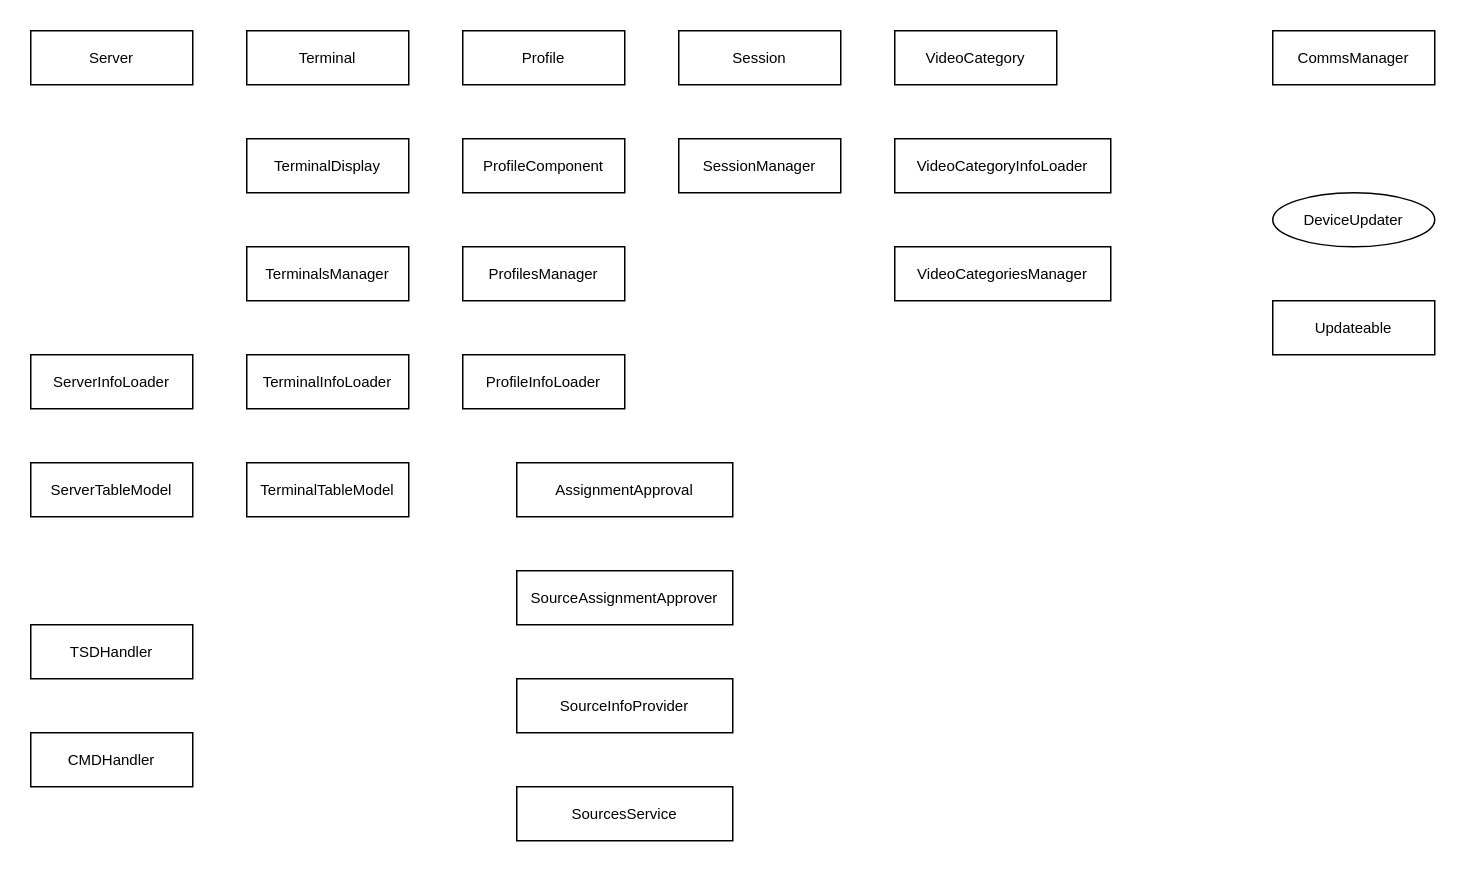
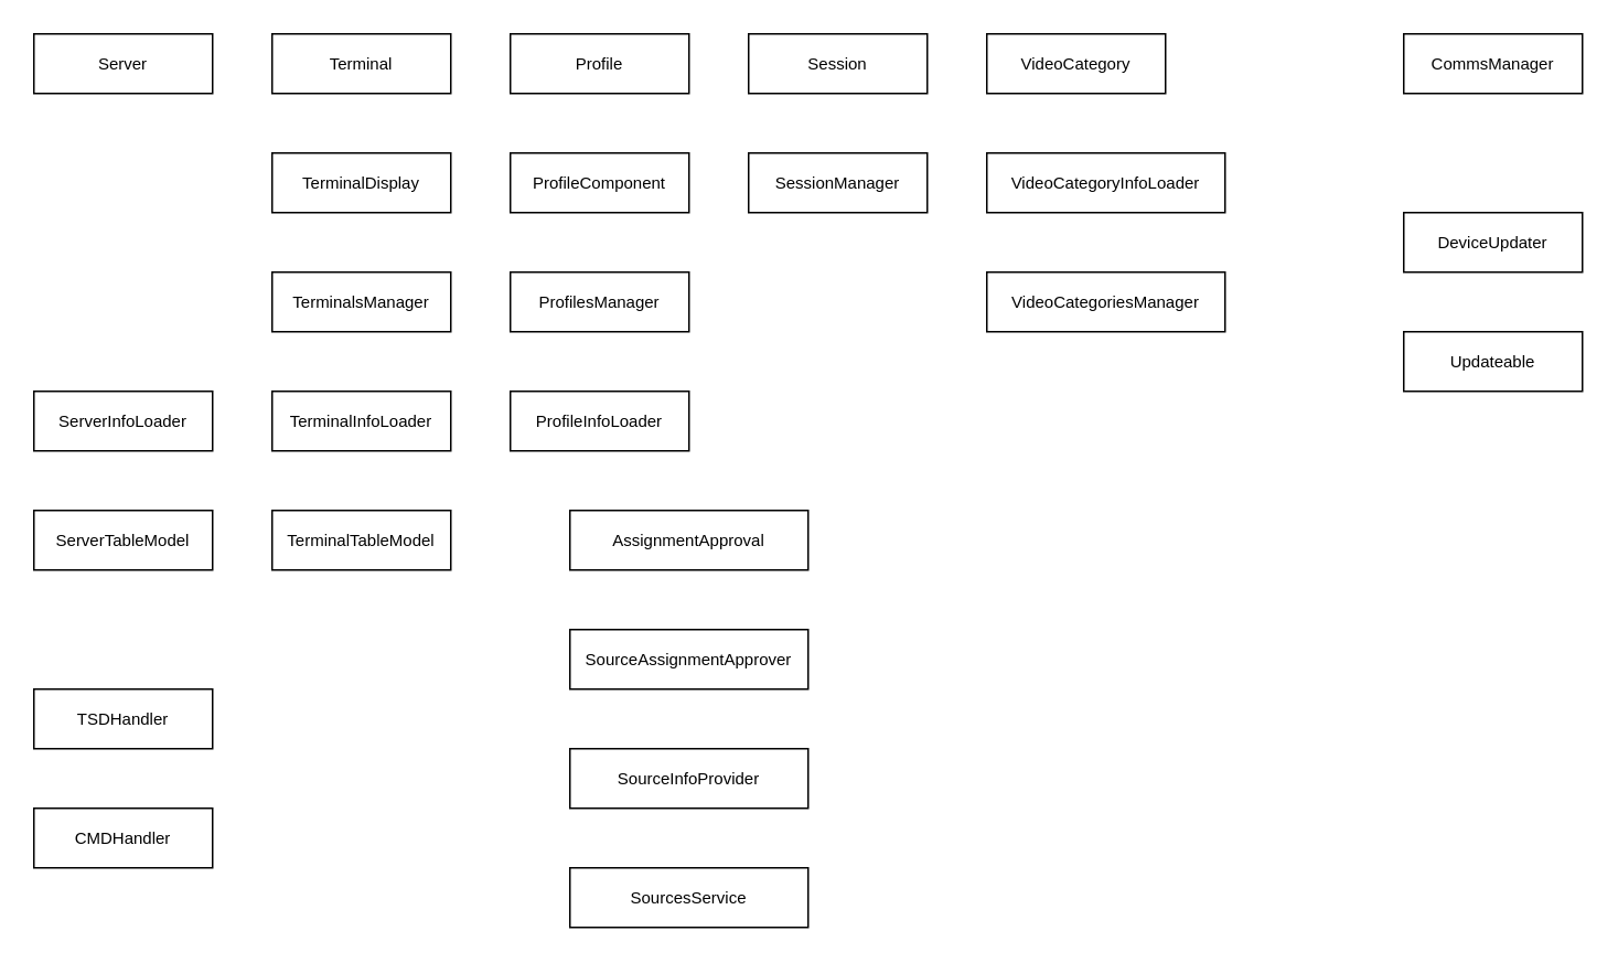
  <mxCell id="0" />
  <mxCell id="1" parent="0" />
  <mxCell id="2" value="Server" style="rounded=0;whiteSpace=wrap;html=1;fontSize=10;" vertex="1" parent="1"><mxGeometry x="20" y="20" width="108" height="36" as="geometry" /></mxCell>
  <mxCell id="3" value="ServerInfoLoader" style="rounded=0;whiteSpace=wrap;html=1;fontSize=10;" vertex="1" parent="1"><mxGeometry x="20" y="236" width="108" height="36" as="geometry" /></mxCell>
  <mxCell id="4" value="ServerTableModel&lt;br&gt;" style="rounded=0;whiteSpace=wrap;html=1;fontSize=10;" vertex="1" parent="1"><mxGeometry x="20" y="308" width="108" height="36" as="geometry" /></mxCell>
  <mxCell id="5" value="VideoCategory&lt;br&gt;" style="rounded=0;whiteSpace=wrap;html=1;fontSize=10;" vertex="1" parent="1"><mxGeometry x="596" y="20" width="108" height="36" as="geometry" /></mxCell>
  <mxCell id="6" value="VideoCategoryInfoLoader&lt;br&gt;" style="rounded=0;whiteSpace=wrap;html=1;fontSize=10;" vertex="1" parent="1"><mxGeometry x="596" y="92" width="144" height="36" as="geometry" /></mxCell>
  <mxCell id="7" value="VideoCategoriesManager&lt;br&gt;" style="rounded=0;whiteSpace=wrap;html=1;fontSize=10;" vertex="1" parent="1"><mxGeometry x="596" y="164" width="144" height="36" as="geometry" /></mxCell>
  <mxCell id="8" value="CommsManager&lt;br&gt;" style="rounded=0;whiteSpace=wrap;html=1;fontSize=10;" vertex="1" parent="1"><mxGeometry x="848" y="20" width="108" height="36" as="geometry" /></mxCell>
- <mxCell id="9" value="DeviceUpdater&lt;br&gt;" style="ellipse;whiteSpace=wrap;html=1;fontSize=10;" vertex="1" parent="1"><mxGeometry x="848" y="128" width="108" height="36" as="geometry" /></mxCell>
+ <mxCell id="9" value="DeviceUpdater&lt;br&gt;" style="rounded=0;whiteSpace=wrap;html=1;fontSize=10;" vertex="1" parent="1"><mxGeometry x="848" y="128" width="108" height="36" as="geometry" /></mxCell>
  <mxCell id="10" value="Updateable" style="rounded=0;whiteSpace=wrap;html=1;fontSize=10;" vertex="1" parent="1"><mxGeometry x="848" y="200" width="108" height="36" as="geometry" /></mxCell>
  <mxCell id="11" value="Profile" style="rounded=0;whiteSpace=wrap;html=1;fontSize=10;" vertex="1" parent="1"><mxGeometry x="308" y="20" width="108" height="36" as="geometry" /></mxCell>
  <mxCell id="12" value="ProfileComponent&lt;br&gt;" style="rounded=0;whiteSpace=wrap;html=1;fontSize=10;" vertex="1" parent="1"><mxGeometry x="308" y="92" width="108" height="36" as="geometry" /></mxCell>
  <mxCell id="13" value="ProfilesManager" style="rounded=0;whiteSpace=wrap;html=1;fontSize=10;" vertex="1" parent="1"><mxGeometry x="308" y="164" width="108" height="36" as="geometry" /></mxCell>
  <mxCell id="14" value="ProfileInfoLoader&lt;br&gt;" style="rounded=0;whiteSpace=wrap;html=1;fontSize=10;" vertex="1" parent="1"><mxGeometry x="308" y="236" width="108" height="36" as="geometry" /></mxCell>
  <mxCell id="15" value="Session" style="rounded=0;whiteSpace=wrap;html=1;fontSize=10;" vertex="1" parent="1"><mxGeometry x="452" y="20" width="108" height="36" as="geometry" /></mxCell>
  <mxCell id="16" value="SessionManager" style="rounded=0;whiteSpace=wrap;html=1;fontSize=10;" vertex="1" parent="1"><mxGeometry x="452" y="92" width="108" height="36" as="geometry" /></mxCell>
  <mxCell id="17" value="AssignmentApproval" style="rounded=0;whiteSpace=wrap;html=1;fontSize=10;" vertex="1" parent="1"><mxGeometry x="344" y="308" width="144" height="36" as="geometry" /></mxCell>
  <mxCell id="18" value="SourceAssignmentApprover" style="rounded=0;whiteSpace=wrap;html=1;fontSize=10;" vertex="1" parent="1"><mxGeometry x="344" y="380" width="144" height="36" as="geometry" /></mxCell>
  <mxCell id="19" value="SourceInfoProvider" style="rounded=0;whiteSpace=wrap;html=1;fontSize=10;" vertex="1" parent="1"><mxGeometry x="344" y="452" width="144" height="36" as="geometry" /></mxCell>
  <mxCell id="20" value="SourcesService" style="rounded=0;whiteSpace=wrap;html=1;fontSize=10;" vertex="1" parent="1"><mxGeometry x="344" y="524" width="144" height="36" as="geometry" /></mxCell>
  <mxCell id="21" value="Terminal" style="rounded=0;whiteSpace=wrap;html=1;fontSize=10;" vertex="1" parent="1"><mxGeometry x="164" y="20" width="108" height="36" as="geometry" /></mxCell>
  <mxCell id="22" value="TerminalDisplay&lt;br&gt;" style="rounded=0;whiteSpace=wrap;html=1;fontSize=10;" vertex="1" parent="1"><mxGeometry x="164" y="92" width="108" height="36" as="geometry" /></mxCell>
  <mxCell id="23" value="TerminalInfoLoader" style="rounded=0;whiteSpace=wrap;html=1;fontSize=10;" vertex="1" parent="1"><mxGeometry x="164" y="236" width="108" height="36" as="geometry" /></mxCell>
  <mxCell id="24" value="TerminalsManager" style="rounded=0;whiteSpace=wrap;html=1;fontSize=10;" vertex="1" parent="1"><mxGeometry x="164" y="164" width="108" height="36" as="geometry" /></mxCell>
  <mxCell id="25" value="TerminalTableModel&lt;br&gt;" style="rounded=0;whiteSpace=wrap;html=1;fontSize=10;" vertex="1" parent="1"><mxGeometry x="164" y="308" width="108" height="36" as="geometry" /></mxCell>
  <mxCell id="26" value="TSDHandler&lt;br&gt;" style="rounded=0;whiteSpace=wrap;html=1;fontSize=10;" vertex="1" parent="1"><mxGeometry x="20" y="416" width="108" height="36" as="geometry" /></mxCell>
  <mxCell id="27" value="CMDHandler&lt;br&gt;" style="rounded=0;whiteSpace=wrap;html=1;fontSize=10;" vertex="1" parent="1"><mxGeometry x="20" y="488" width="108" height="36" as="geometry" /></mxCell>
